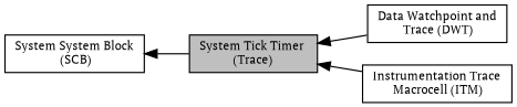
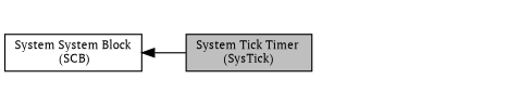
  digraph {
    fontname="PT Serif"
    rankdir=LR
    node [color=black fillcolor=white fontname="PT Serif" fontsize=10 shape=box style=filled]
    edge [dir=back fontname="PT Serif" fontsize=10 labelfontname=Helvetica labelfontsize=10 shape=plaintext style=solid]
-   n1 [fillcolor=grey75 fontcolor=black height=0.2 label="System Tick Timer \l(Trace)" width=0.4]
-   n2 [height=0.2 label="Data Watchpoint and\l Trace (DWT)" width=0.4]
-   n3 [height=0.2 label="Instrumentation Trace\l Macrocell (ITM)" width=0.4]
+   n1 [fillcolor=grey75 fontcolor=black height=0.2 label="System Tick Timer \l(SysTick)" width=0.4]
    n4 [height=0.2 label="System System Block\l (SCB)" width=0.4]
-   n1 -> n2
-   n1 -> n3
    n4 -> n1
  }
